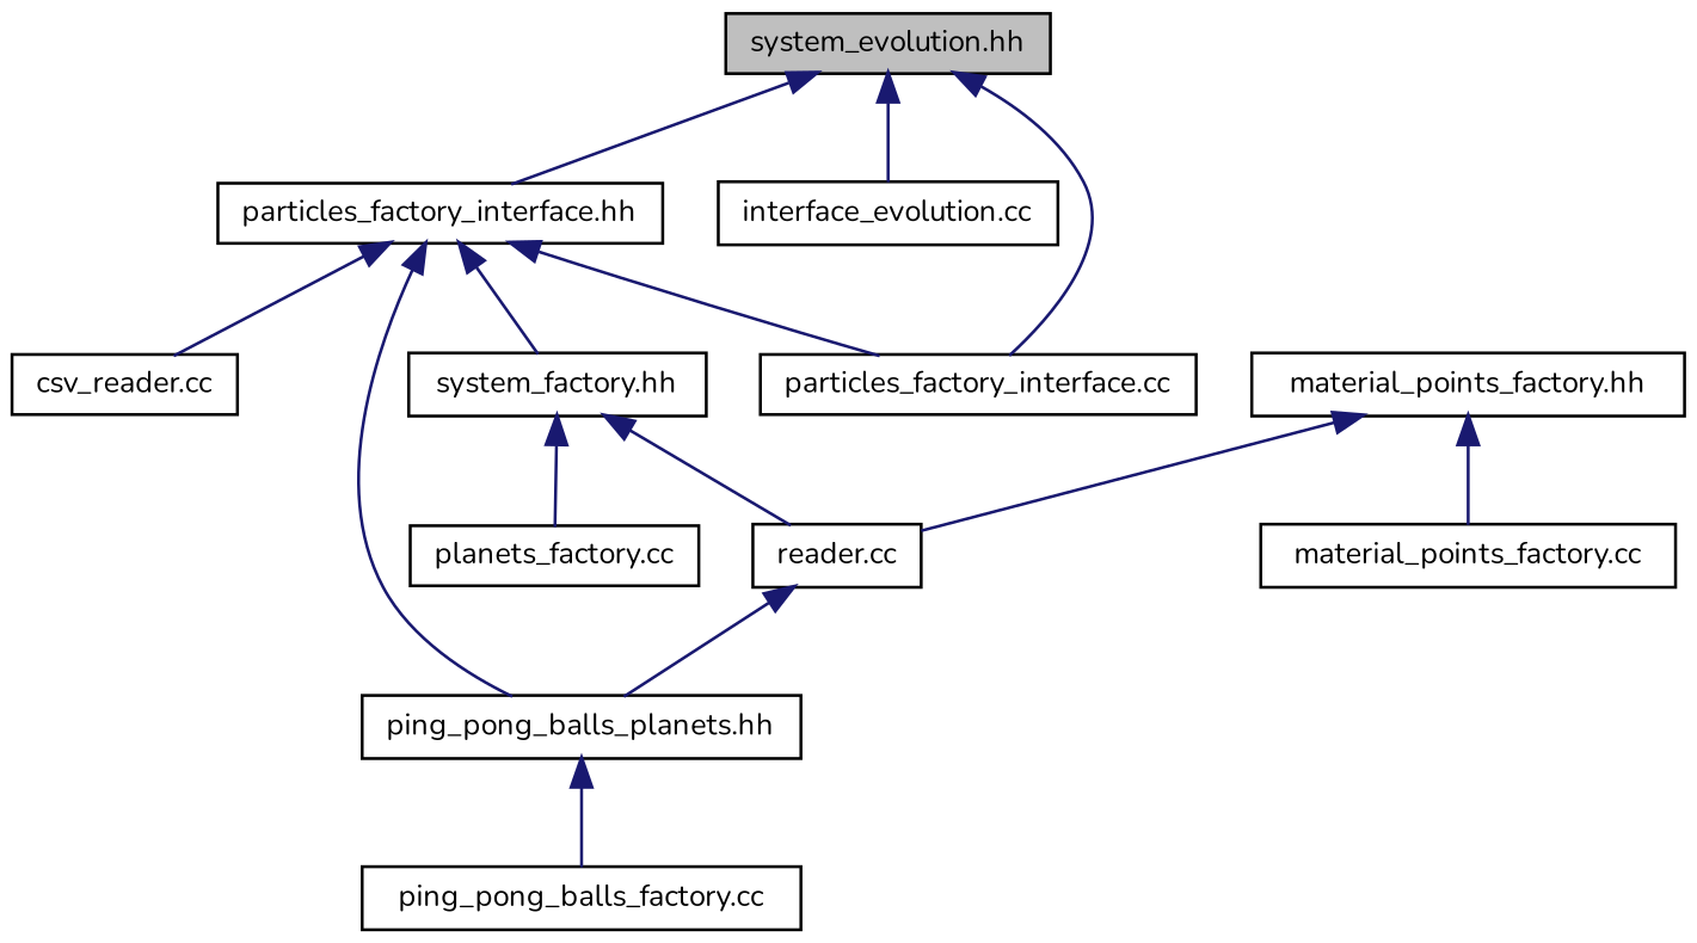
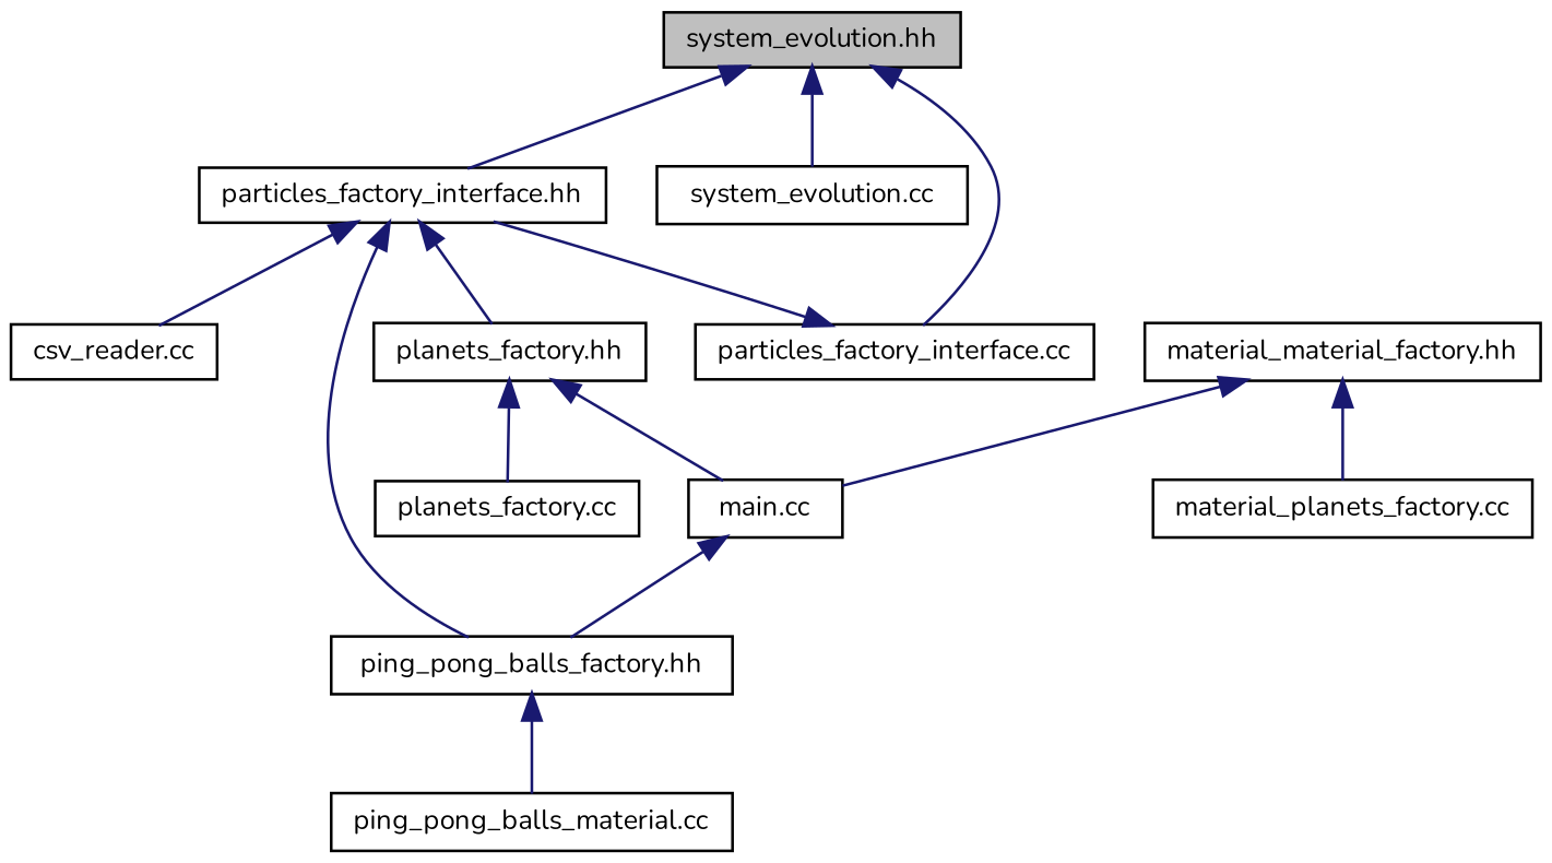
  digraph {
    fontname=Nunito
    node [color=black fillcolor=white fontname=Nunito fontsize=10 shape=record style=filled]
    edge [color=midnightblue dir=back fontname=Nunito fontsize=10 labelfontname=Helvetica labelfontsize=10 style=solid]
    n1 [fillcolor=grey75 fontcolor=black height=0.2 label="system_evolution.hh" width=0.4]
    n2 [height=0.2 label="particles_factory_interface.hh" width=0.4]
-   n3 [height=0.2 label="interface_evolution.cc" width=0.4]
+   n3 [height=0.2 label="system_evolution.cc" width=0.4]
    n4 [height=0.2 label="particles_factory_interface.cc" width=0.4]
    n5 [height=0.2 label="csv_reader.cc" width=0.4]
-   n6 [height=0.2 label="ping_pong_balls_planets.hh" width=0.4]
-   n7 [height=0.2 label="system_factory.hh" width=0.4]
-   n8 [height=0.2 label="ping_pong_balls_factory.cc" width=0.4]
-   n9 [height=0.2 label="material_points_factory.hh" width=0.4]
-   n10 [height=0.2 label="reader.cc" width=0.4]
-   n11 [height=0.2 label="material_points_factory.cc" width=0.4]
+   n6 [height=0.2 label="ping_pong_balls_factory.hh" width=0.4]
+   n7 [height=0.2 label="planets_factory.hh" width=0.4]
+   n8 [height=0.2 label="ping_pong_balls_material.cc" width=0.4]
+   n9 [height=0.2 label="material_material_factory.hh" width=0.4]
+   n10 [height=0.2 label="main.cc" width=0.4]
+   n11 [height=0.2 label="material_planets_factory.cc" width=0.4]
    n12 [height=0.2 label="planets_factory.cc" width=0.4]
    n1 -> n2
    n1 -> n3
    n1 -> n4
-   n2 -> n4
+   n4 -> n2
    n2 -> n5
    n2 -> n6
    n2 -> n7
    n6 -> n8
    n7 -> n10
    n7 -> n12
    n9 -> n10
    n9 -> n11
    n10 -> n6
  }
